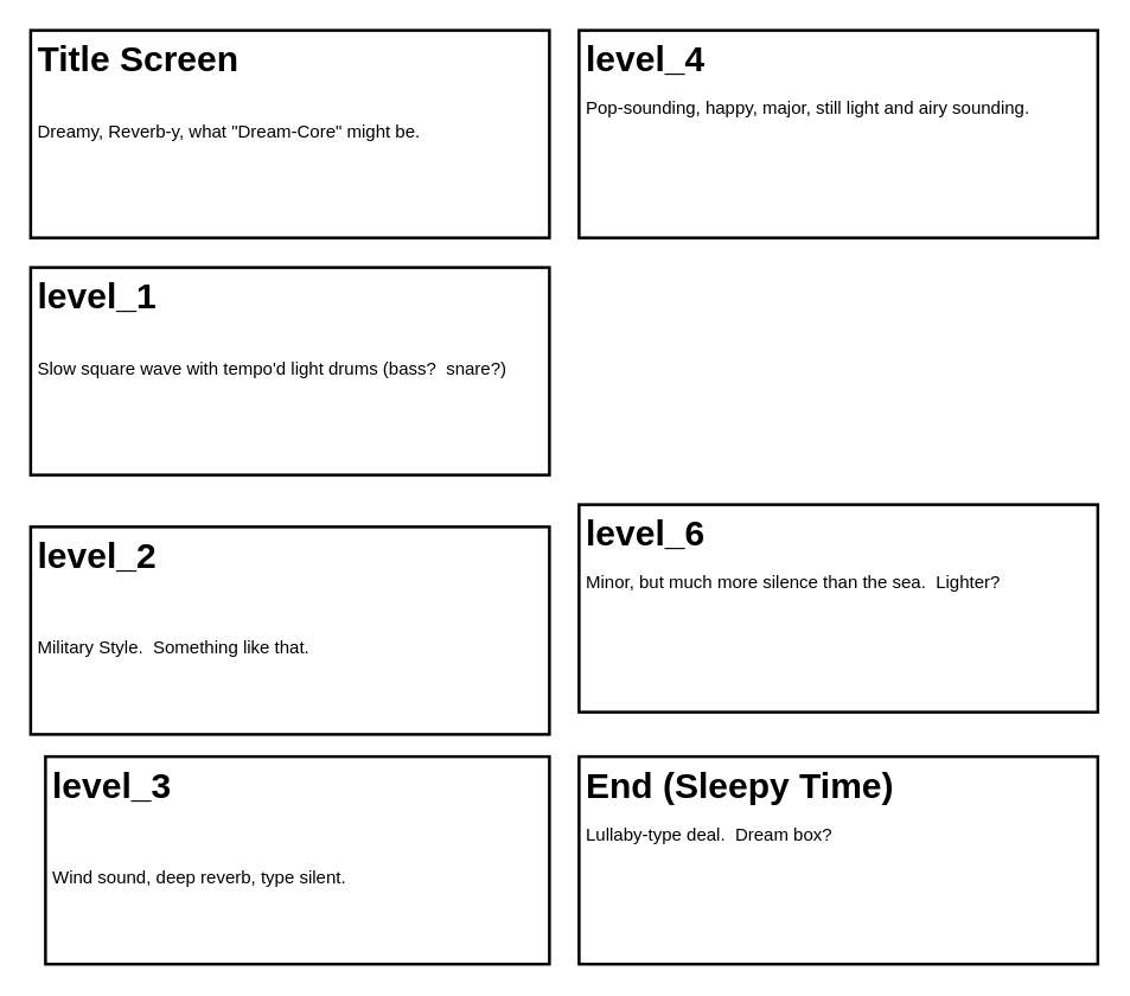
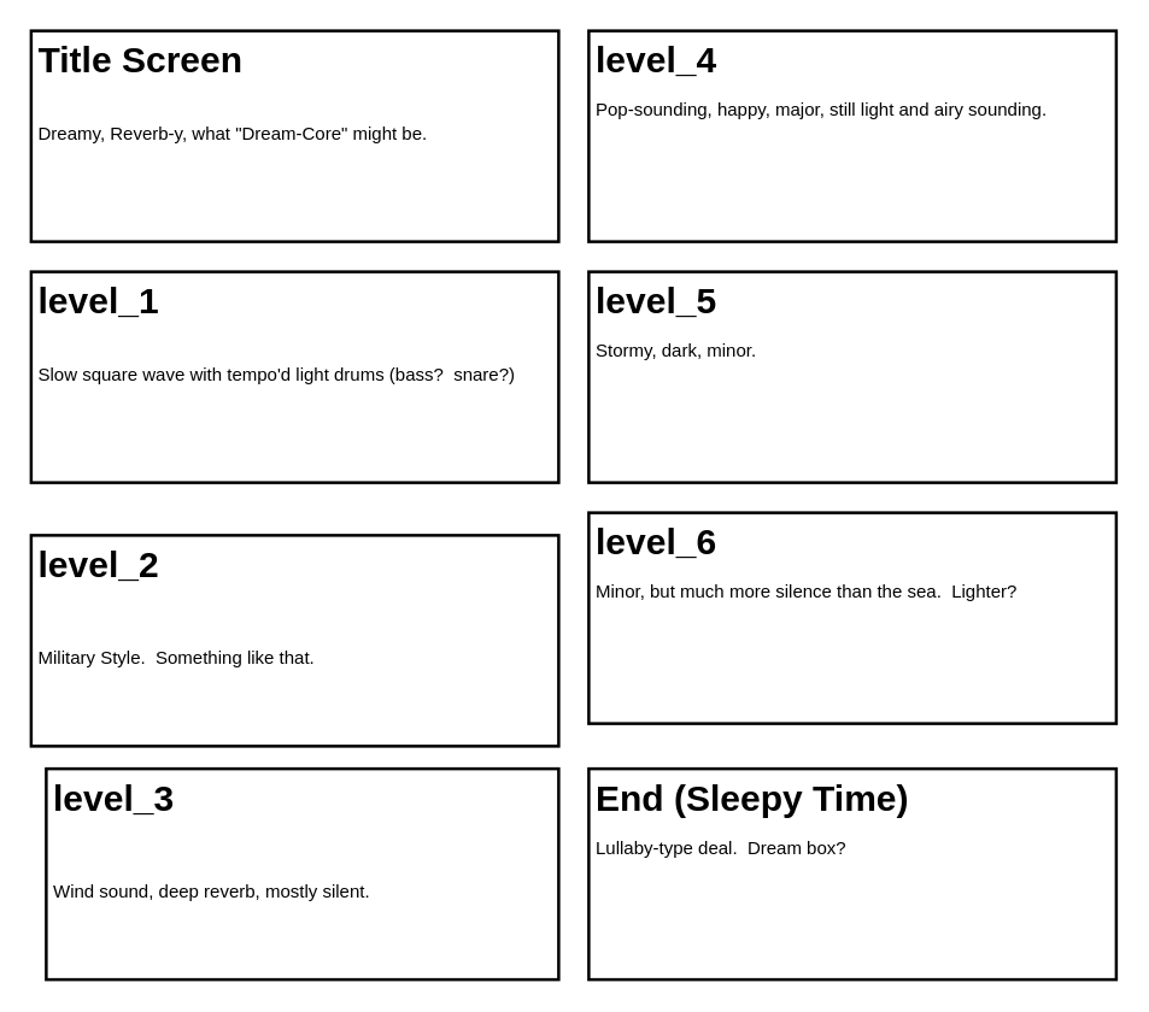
  <mxCell id="0" />
  <mxCell id="1" parent="0" />
  <mxCell id="2" value="&lt;h1&gt;&lt;span&gt;Title Screen&lt;/span&gt;&lt;/h1&gt;&lt;h1&gt;&lt;span style=&quot;font-size: 12px ; font-weight: normal&quot;&gt;Dreamy, Reverb-y, what &quot;Dream-Core&quot; might be.&lt;/span&gt;&lt;br&gt;&lt;/h1&gt;" style="text;html=1;strokeColor=#000000;fillColor=none;spacing=5;spacingTop=-20;whiteSpace=wrap;overflow=hidden;rounded=0;strokeWidth=2;" vertex="1" parent="1"><mxGeometry x="20" y="20" width="350" height="140" as="geometry" /></mxCell>
  <mxCell id="3" value="&lt;h1&gt;&lt;span&gt;level_1&lt;/span&gt;&lt;/h1&gt;&lt;h1&gt;&lt;span style=&quot;font-size: 12px ; font-weight: 400&quot;&gt;Slow square wave with tempo'd light drums (bass?&amp;nbsp; snare?)&lt;/span&gt;&lt;/h1&gt;" style="text;html=1;strokeColor=#000000;fillColor=none;spacing=5;spacingTop=-20;whiteSpace=wrap;overflow=hidden;rounded=0;strokeWidth=2;" vertex="1" parent="1"><mxGeometry x="20" y="180" width="350" height="140" as="geometry" /></mxCell>
  <mxCell id="4" value="&lt;h1&gt;&lt;span&gt;level_2&lt;br&gt;&lt;/span&gt;&lt;span style=&quot;font-size: 12px ; font-weight: 400&quot;&gt;&lt;br&gt;Military Style.&amp;nbsp; Something like that.&lt;/span&gt;&lt;/h1&gt;" style="text;html=1;strokeColor=#000000;fillColor=none;spacing=5;spacingTop=-20;whiteSpace=wrap;overflow=hidden;rounded=0;strokeWidth=2;" vertex="1" parent="1"><mxGeometry x="20" y="355" width="350" height="140" as="geometry" /></mxCell>
- <mxCell id="5" value="&lt;h1&gt;&lt;span&gt;level_3&lt;br&gt;&lt;/span&gt;&lt;span style=&quot;font-size: 12px ; font-weight: 400&quot;&gt;&lt;br&gt;Wind sound, deep reverb, type silent.&lt;/span&gt;&lt;/h1&gt;" style="text;html=1;strokeColor=#000000;fillColor=none;spacing=5;spacingTop=-20;whiteSpace=wrap;overflow=hidden;rounded=0;strokeWidth=2;" vertex="1" parent="1"><mxGeometry x="30" y="510" width="340" height="140" as="geometry" /></mxCell>
+ <mxCell id="5" value="&lt;h1&gt;&lt;span&gt;level_3&lt;br&gt;&lt;/span&gt;&lt;span style=&quot;font-size: 12px ; font-weight: 400&quot;&gt;&lt;br&gt;Wind sound, deep reverb, mostly silent.&lt;/span&gt;&lt;/h1&gt;" style="text;html=1;strokeColor=#000000;fillColor=none;spacing=5;spacingTop=-20;whiteSpace=wrap;overflow=hidden;rounded=0;strokeWidth=2;" vertex="1" parent="1"><mxGeometry x="30" y="510" width="340" height="140" as="geometry" /></mxCell>
  <mxCell id="6" value="&lt;h1&gt;&lt;span&gt;level_4&lt;br&gt;&lt;/span&gt;&lt;span style=&quot;font-size: 12px ; font-weight: normal&quot;&gt;Pop-sounding, happy, major, still light and airy sounding.&lt;/span&gt;&lt;br&gt;&lt;/h1&gt;" style="text;html=1;strokeColor=#000000;fillColor=none;spacing=5;spacingTop=-20;whiteSpace=wrap;overflow=hidden;rounded=0;strokeWidth=2;" vertex="1" parent="1"><mxGeometry x="390" y="20" width="350" height="140" as="geometry" /></mxCell>
+ <mxCell id="7" value="&lt;h1&gt;&lt;span&gt;level_5&lt;br&gt;&lt;/span&gt;&lt;span style=&quot;font-size: 12px ; font-weight: normal&quot;&gt;Stormy, dark, minor.&lt;/span&gt;&lt;br&gt;&lt;/h1&gt;" style="text;html=1;strokeColor=#000000;fillColor=none;spacing=5;spacingTop=-20;whiteSpace=wrap;overflow=hidden;rounded=0;strokeWidth=2;" vertex="1" parent="1"><mxGeometry x="390" y="180" width="350" height="140" as="geometry" /></mxCell>
  <mxCell id="8" value="&lt;h1&gt;&lt;span&gt;level_6&lt;br&gt;&lt;/span&gt;&lt;span style=&quot;font-size: 12px ; font-weight: normal&quot;&gt;Minor, but much more silence than the sea.&amp;nbsp; Lighter?&lt;/span&gt;&lt;br&gt;&lt;/h1&gt;" style="text;html=1;strokeColor=#000000;fillColor=none;spacing=5;spacingTop=-20;whiteSpace=wrap;overflow=hidden;rounded=0;strokeWidth=2;" vertex="1" parent="1"><mxGeometry x="390" y="340" width="350" height="140" as="geometry" /></mxCell>
  <mxCell id="9" value="&lt;h1&gt;&lt;span&gt;End (Sleepy Time)&lt;br&gt;&lt;/span&gt;&lt;span style=&quot;font-size: 12px ; font-weight: normal&quot;&gt;Lullaby-type deal.&amp;nbsp; Dream box?&lt;/span&gt;&lt;br&gt;&lt;/h1&gt;" style="text;html=1;strokeColor=#000000;fillColor=none;spacing=5;spacingTop=-20;whiteSpace=wrap;overflow=hidden;rounded=0;strokeWidth=2;" vertex="1" parent="1"><mxGeometry x="390" y="510" width="350" height="140" as="geometry" /></mxCell>
